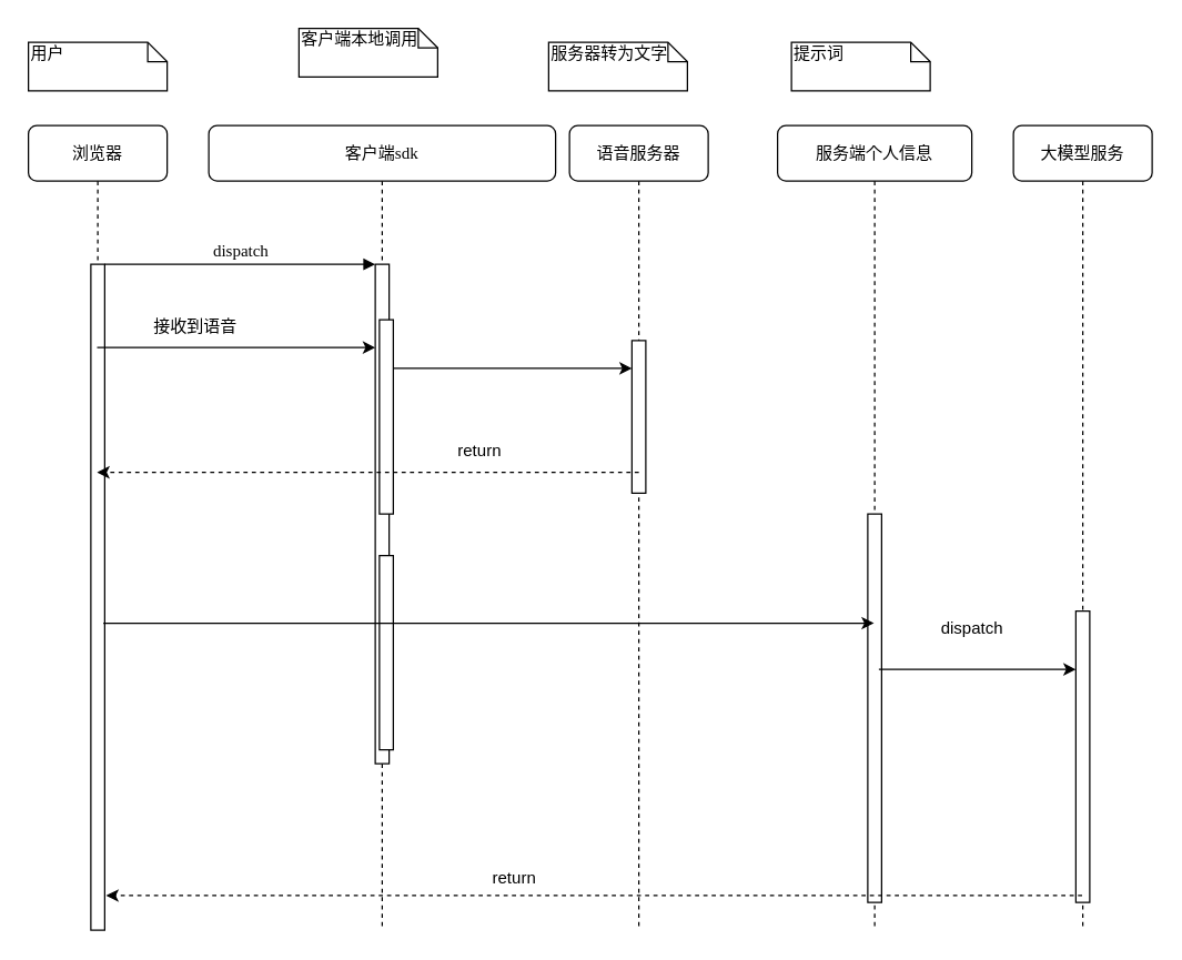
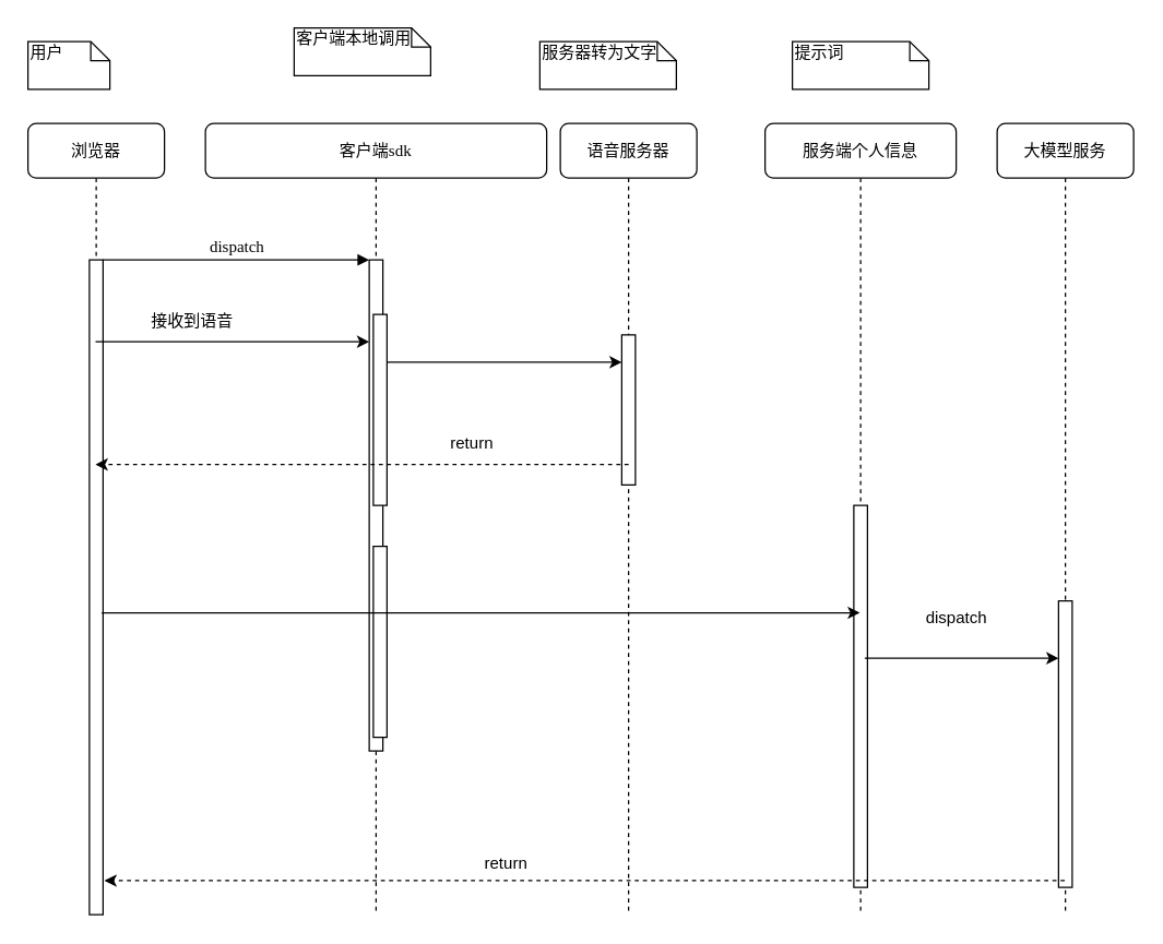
  <mxCell id="0" />
  <mxCell id="1" parent="0" />
  <mxCell id="2" value="客户端sdk" style="shape=umlLifeline;perimeter=lifelinePerimeter;whiteSpace=wrap;html=1;container=1;collapsible=0;recursiveResize=0;outlineConnect=0;rounded=1;shadow=0;comic=0;labelBackgroundColor=none;strokeWidth=1;fontFamily=Verdana;fontSize=12;align=center;" parent="1" vertex="1"><mxGeometry x="150" y="90" width="250" height="580" as="geometry" /></mxCell>
  <mxCell id="3" value="" style="html=1;points=[];perimeter=orthogonalPerimeter;rounded=0;shadow=0;comic=0;labelBackgroundColor=none;strokeWidth=1;fontFamily=Verdana;fontSize=12;align=center;" parent="2" vertex="1"><mxGeometry x="120" y="100" width="10" height="360" as="geometry" /></mxCell>
  <mxCell id="4" value="" style="rounded=0;whiteSpace=wrap;html=1;" vertex="1" parent="2"><mxGeometry x="123" y="140" width="10" height="140" as="geometry" /></mxCell>
  <mxCell id="5" value="" style="rounded=0;whiteSpace=wrap;html=1;" vertex="1" parent="2"><mxGeometry x="123" y="310" width="10" height="140" as="geometry" /></mxCell>
  <mxCell id="6" value="return" style="text;html=1;align=center;verticalAlign=middle;resizable=0;points=[];autosize=1;strokeColor=none;fillColor=none;" vertex="1" parent="2"><mxGeometry x="170" y="220" width="50" height="30" as="geometry" /></mxCell>
  <mxCell id="7" value="语音服务器" style="shape=umlLifeline;perimeter=lifelinePerimeter;whiteSpace=wrap;html=1;container=1;collapsible=0;recursiveResize=0;outlineConnect=0;rounded=1;shadow=0;comic=0;labelBackgroundColor=none;strokeWidth=1;fontFamily=Verdana;fontSize=12;align=center;" parent="1" vertex="1"><mxGeometry x="410" y="90" width="100" height="580" as="geometry" /></mxCell>
  <mxCell id="8" value="" style="html=1;points=[];perimeter=orthogonalPerimeter;rounded=0;shadow=0;comic=0;labelBackgroundColor=none;strokeWidth=1;fontFamily=Verdana;fontSize=12;align=center;" parent="7" vertex="1"><mxGeometry x="45" y="155" width="10" height="110" as="geometry" /></mxCell>
  <mxCell id="9" value="大模型服务" style="shape=umlLifeline;perimeter=lifelinePerimeter;whiteSpace=wrap;html=1;container=1;collapsible=0;recursiveResize=0;outlineConnect=0;rounded=1;shadow=0;comic=0;labelBackgroundColor=none;strokeWidth=1;fontFamily=Verdana;fontSize=12;align=center;" parent="1" vertex="1"><mxGeometry x="730" y="90" width="100" height="580" as="geometry" /></mxCell>
  <mxCell id="10" value="" style="html=1;points=[];perimeter=orthogonalPerimeter;rounded=0;shadow=0;comic=0;labelBackgroundColor=none;strokeWidth=1;fontFamily=Verdana;fontSize=12;align=center;" parent="9" vertex="1"><mxGeometry x="45" y="350" width="10" height="210" as="geometry" /></mxCell>
  <mxCell id="11" value="浏览器" style="shape=umlLifeline;perimeter=lifelinePerimeter;whiteSpace=wrap;html=1;container=1;collapsible=0;recursiveResize=0;outlineConnect=0;rounded=1;shadow=0;comic=0;labelBackgroundColor=none;strokeWidth=1;fontFamily=Verdana;fontSize=12;align=center;" parent="1" vertex="1"><mxGeometry x="20" y="90" width="100" height="580" as="geometry" /></mxCell>
  <mxCell id="12" value="" style="html=1;points=[];perimeter=orthogonalPerimeter;rounded=0;shadow=0;comic=0;labelBackgroundColor=none;strokeWidth=1;fontFamily=Verdana;fontSize=12;align=center;" parent="11" vertex="1"><mxGeometry x="45" y="100" width="10" height="480" as="geometry" /></mxCell>
  <mxCell id="13" value="dispatch" style="html=1;verticalAlign=bottom;endArrow=block;entryX=0;entryY=0;labelBackgroundColor=none;fontFamily=Verdana;fontSize=12;edgeStyle=elbowEdgeStyle;elbow=vertical;" parent="1" source="12" target="3" edge="1"><mxGeometry x="0.006" relative="1" as="geometry"><mxPoint x="140" y="200" as="sourcePoint" /><mxPoint as="offset" /></mxGeometry></mxCell>
- <mxCell id="14" value="用户" style="shape=note;whiteSpace=wrap;html=1;size=14;verticalAlign=top;align=left;spacingTop=-6;rounded=0;shadow=0;comic=0;labelBackgroundColor=none;strokeWidth=1;fontFamily=Verdana;fontSize=12" parent="1" vertex="1"><mxGeometry x="20" y="30" width="100" height="35" as="geometry" /></mxCell>
+ <mxCell id="14" value="用户" style="shape=note;whiteSpace=wrap;html=1;size=14;verticalAlign=top;align=left;spacingTop=-6;rounded=0;shadow=0;comic=0;labelBackgroundColor=none;strokeWidth=1;fontFamily=Verdana;fontSize=12" parent="1" vertex="1"><mxGeometry x="20" y="30" width="60" height="35" as="geometry" /></mxCell>
  <mxCell id="15" value="客户端本地调用" style="shape=note;whiteSpace=wrap;html=1;size=14;verticalAlign=top;align=left;spacingTop=-6;rounded=0;shadow=0;comic=0;labelBackgroundColor=none;strokeWidth=1;fontFamily=Verdana;fontSize=12" parent="1" vertex="1"><mxGeometry x="215" y="20" width="100" height="35" as="geometry" /></mxCell>
  <mxCell id="16" value="服务器转为文字" style="shape=note;whiteSpace=wrap;html=1;size=14;verticalAlign=top;align=left;spacingTop=-6;rounded=0;shadow=0;comic=0;labelBackgroundColor=none;strokeWidth=1;fontFamily=Verdana;fontSize=12" parent="1" vertex="1"><mxGeometry x="395" y="30" width="100" height="35" as="geometry" /></mxCell>
- <mxCell id="17" value="提示词" style="shape=note;whiteSpace=wrap;html=1;size=14;verticalAlign=top;align=left;spacingTop=-6;rounded=0;shadow=0;comic=0;labelBackgroundColor=none;strokeWidth=1;fontFamily=Verdana;fontSize=12" parent="1" vertex="1"><mxGeometry x="570" y="30" width="100" height="35" as="geometry" /></mxCell>
+ <mxCell id="17" value="提示词" style="shape=note;whiteSpace=wrap;html=1;size=14;verticalAlign=top;align=left;spacingTop=-6;rounded=0;shadow=0;comic=0;labelBackgroundColor=none;strokeWidth=1;fontFamily=Verdana;fontSize=12" parent="1" vertex="1"><mxGeometry x="580" y="30" width="100" height="35" as="geometry" /></mxCell>
  <mxCell id="18" value="" style="endArrow=classic;html=1;rounded=0;" edge="1" parent="1" source="11" target="3"><mxGeometry width="50" height="50" relative="1" as="geometry"><mxPoint x="430" y="270" as="sourcePoint" /><mxPoint x="480" y="220" as="targetPoint" /><Array as="points"><mxPoint x="140" y="250" /></Array></mxGeometry></mxCell>
  <mxCell id="19" value="接收到语音" style="text;html=1;align=center;verticalAlign=middle;resizable=0;points=[];autosize=1;strokeColor=none;fillColor=none;" vertex="1" parent="1"><mxGeometry x="100" y="220" width="80" height="30" as="geometry" /></mxCell>
  <mxCell id="20" value="" style="endArrow=classic;html=1;rounded=0;exitX=1;exitY=0.25;exitDx=0;exitDy=0;" edge="1" parent="1" source="4" target="8"><mxGeometry width="50" height="50" relative="1" as="geometry"><mxPoint x="460" y="340" as="sourcePoint" /><mxPoint x="510" y="290" as="targetPoint" /></mxGeometry></mxCell>
  <mxCell id="21" value="服务端个人信息" style="shape=umlLifeline;perimeter=lifelinePerimeter;whiteSpace=wrap;html=1;container=1;collapsible=0;recursiveResize=0;outlineConnect=0;rounded=1;shadow=0;comic=0;labelBackgroundColor=none;strokeWidth=1;fontFamily=Verdana;fontSize=12;align=center;" parent="1" vertex="1"><mxGeometry x="560" y="90" width="140" height="580" as="geometry" /></mxCell>
  <mxCell id="22" value="" style="rounded=0;whiteSpace=wrap;html=1;" vertex="1" parent="21"><mxGeometry x="65" y="280" width="10" height="280" as="geometry" /></mxCell>
  <mxCell id="23" value="" style="endArrow=classic;html=1;rounded=0;dashed=1;" edge="1" parent="1" target="11"><mxGeometry width="50" height="50" relative="1" as="geometry"><mxPoint x="460" y="340" as="sourcePoint" /><mxPoint x="520" y="290" as="targetPoint" /></mxGeometry></mxCell>
  <mxCell id="24" value="" style="endArrow=classic;html=1;rounded=0;exitX=0.9;exitY=0.539;exitDx=0;exitDy=0;exitPerimeter=0;" edge="1" parent="1" source="12" target="21"><mxGeometry width="50" height="50" relative="1" as="geometry"><mxPoint x="470" y="340" as="sourcePoint" /><mxPoint x="278" y="430" as="targetPoint" /></mxGeometry></mxCell>
  <mxCell id="25" value="" style="endArrow=classic;html=1;rounded=0;exitX=0.8;exitY=0.4;exitDx=0;exitDy=0;exitPerimeter=0;" edge="1" parent="1" source="22" target="10"><mxGeometry width="50" height="50" relative="1" as="geometry"><mxPoint x="470" y="400" as="sourcePoint" /><mxPoint x="520" y="350" as="targetPoint" /></mxGeometry></mxCell>
  <mxCell id="26" value="dispatch" style="text;html=1;align=center;verticalAlign=middle;resizable=0;points=[];autosize=1;strokeColor=none;fillColor=none;" vertex="1" parent="1"><mxGeometry x="665" y="438" width="70" height="30" as="geometry" /></mxCell>
  <mxCell id="27" value="" style="endArrow=classic;html=1;rounded=0;entryX=1.1;entryY=0.948;entryDx=0;entryDy=0;entryPerimeter=0;dashed=1;" edge="1" parent="1" source="9" target="12"><mxGeometry width="50" height="50" relative="1" as="geometry"><mxPoint x="460" y="480" as="sourcePoint" /><mxPoint x="510" y="430" as="targetPoint" /></mxGeometry></mxCell>
  <mxCell id="28" value="return" style="text;html=1;align=center;verticalAlign=middle;resizable=0;points=[];autosize=1;strokeColor=none;fillColor=none;" vertex="1" parent="1"><mxGeometry x="345" y="618" width="50" height="30" as="geometry" /></mxCell>
